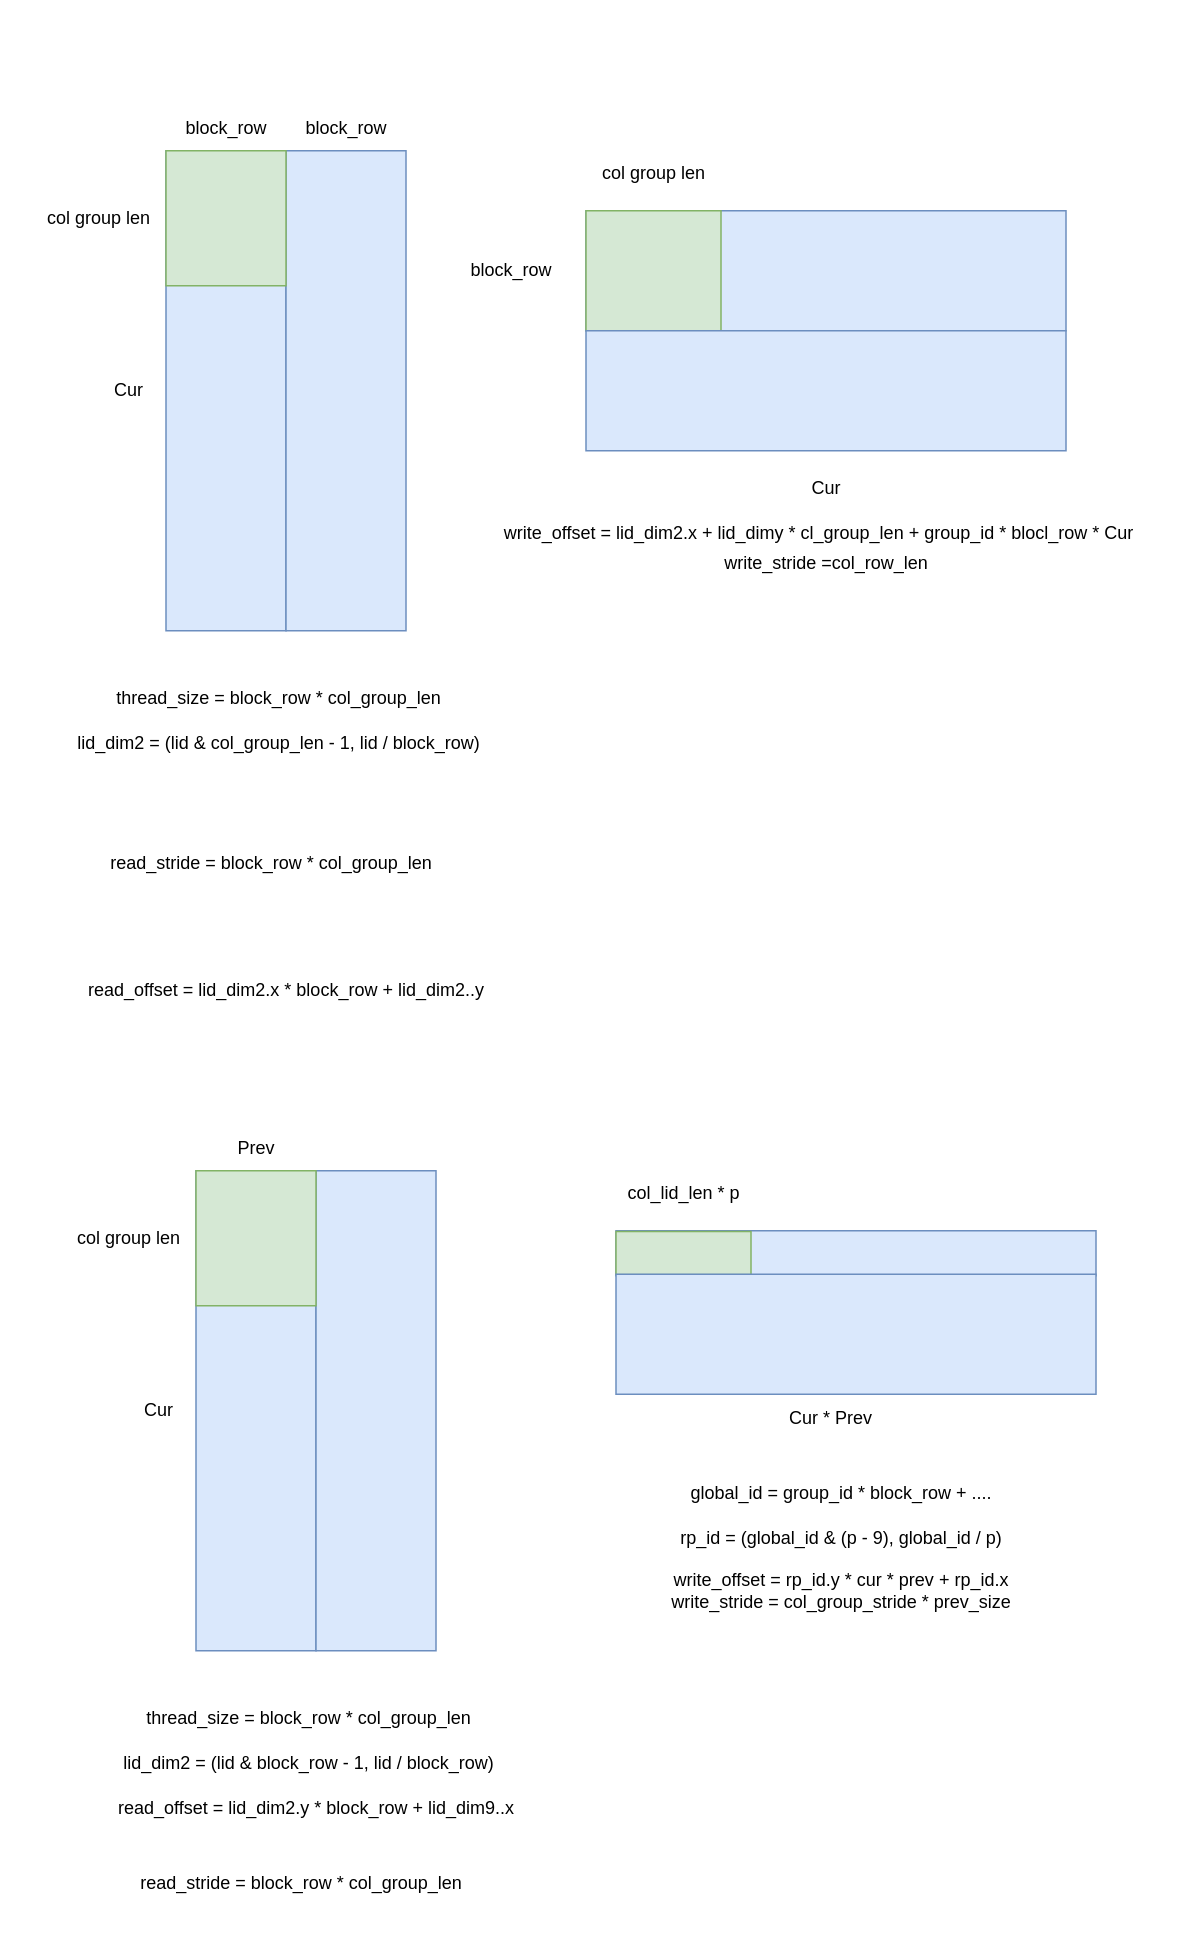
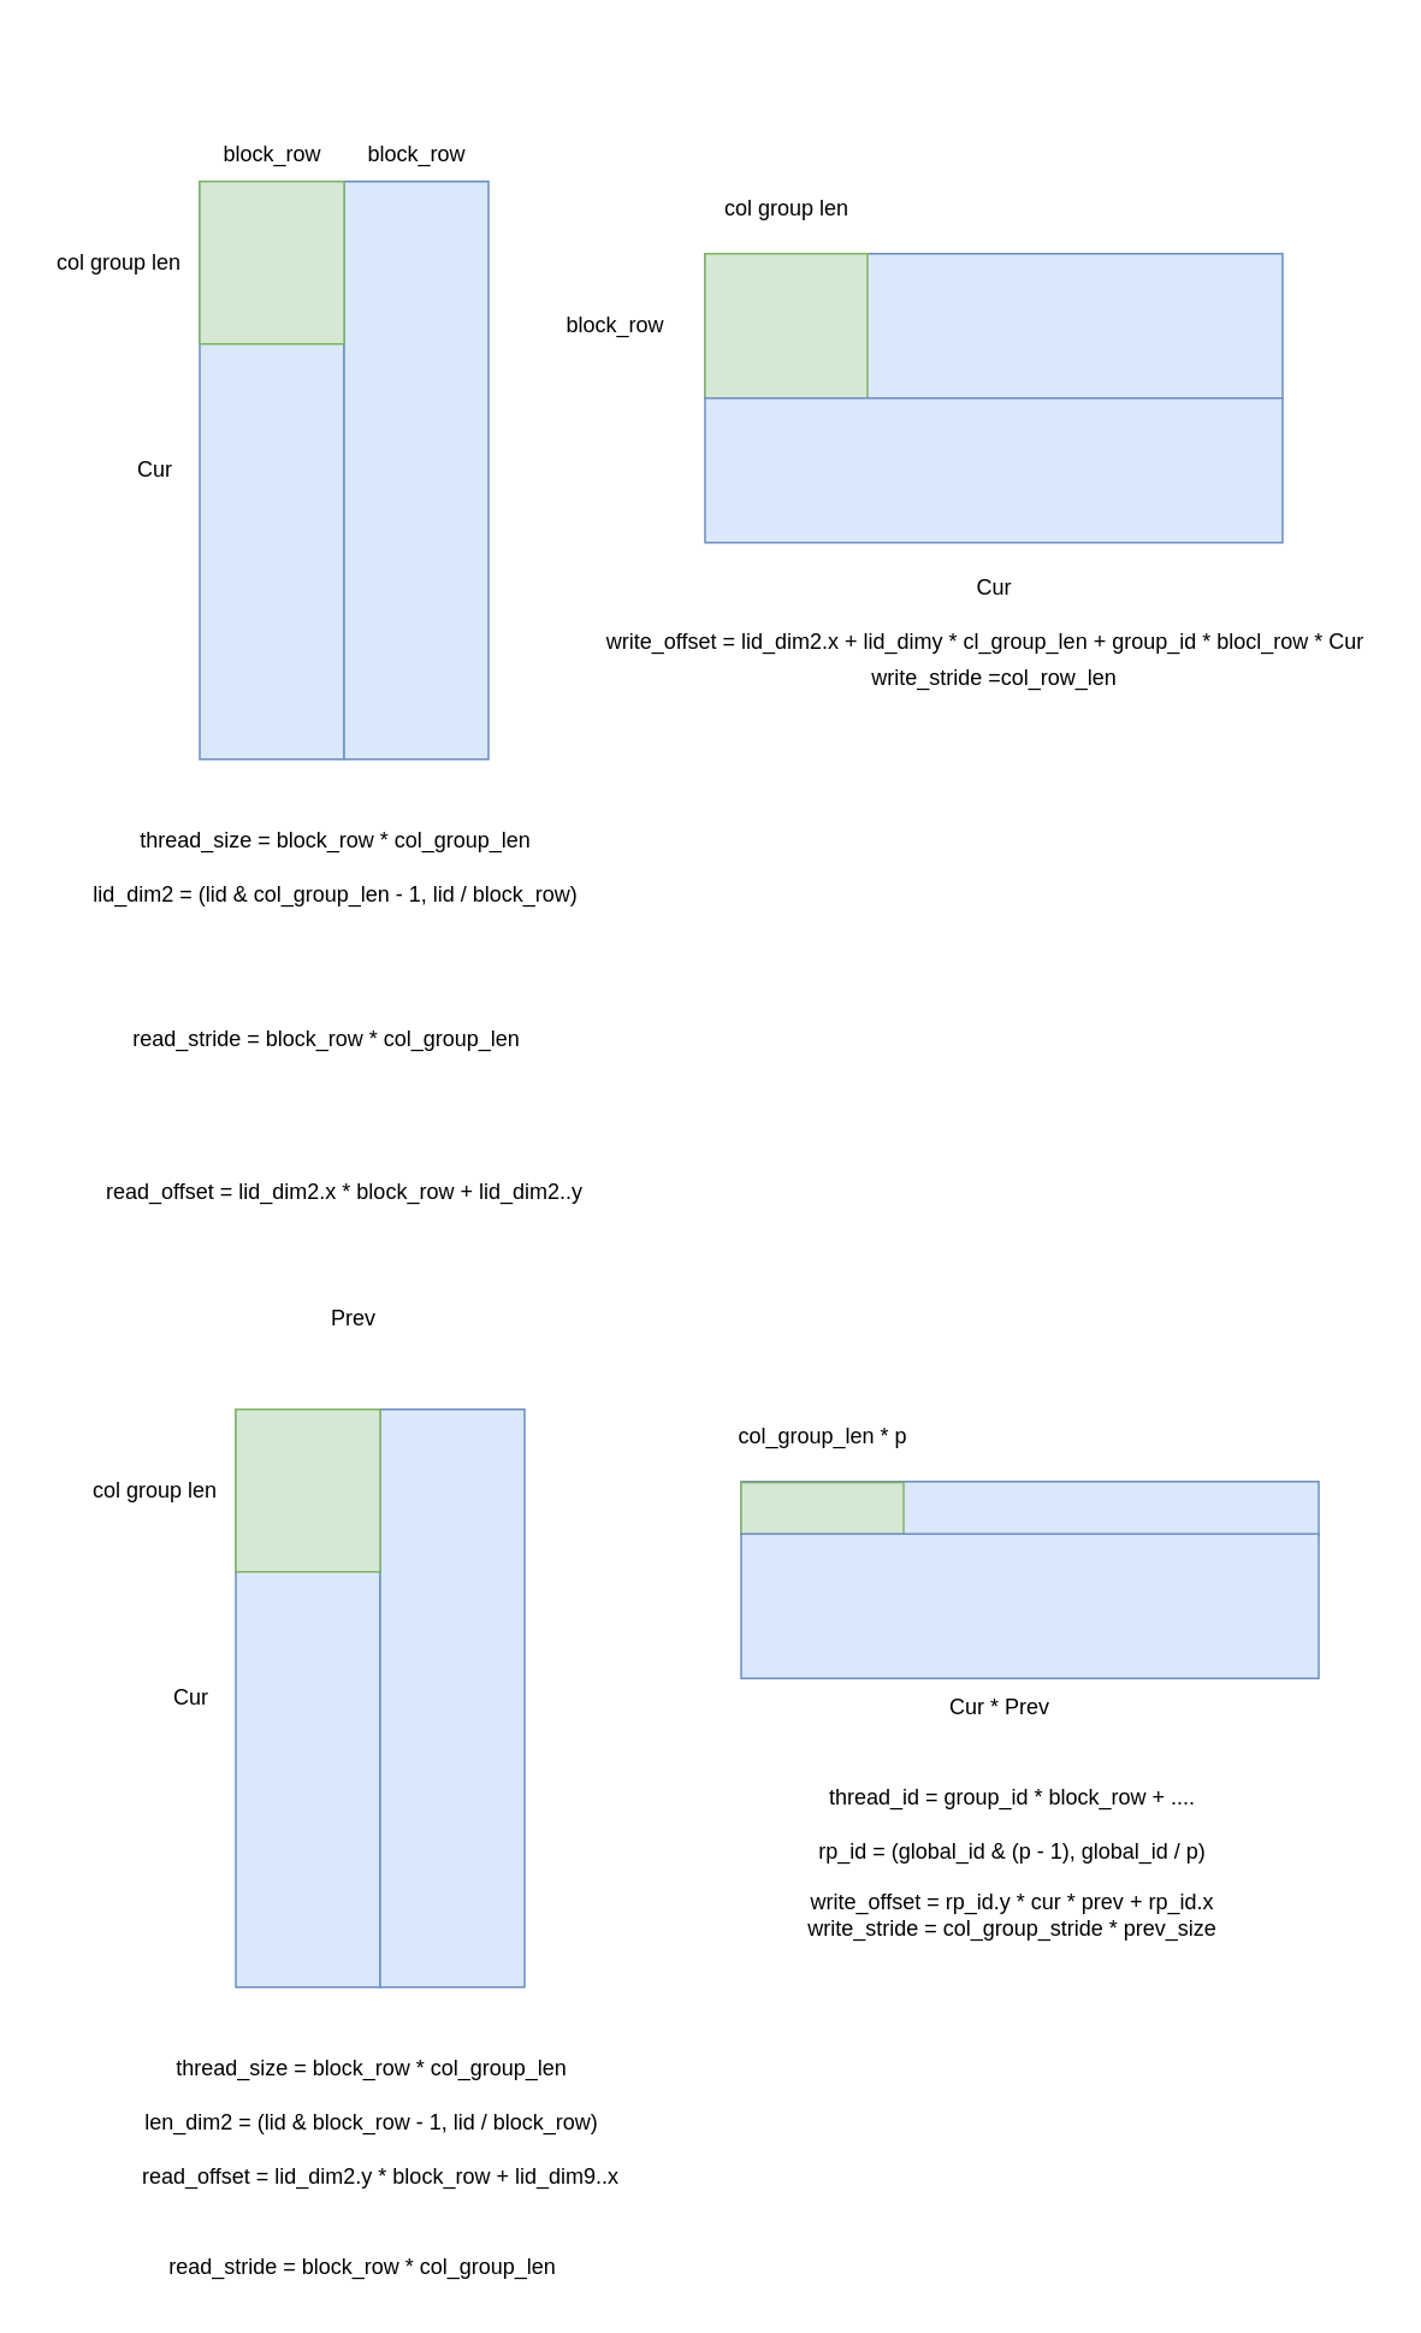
  <mxCell id="0" />
  <mxCell id="1" parent="0" />
  <mxCell id="2" value="" style="rounded=0;whiteSpace=wrap;html=1;fillColor=#dae8fc;strokeColor=#6c8ebf;rotation=90;" vertex="1" parent="1"><mxGeometry x="510" y="20" width="80" height="320" as="geometry" /></mxCell>
  <mxCell id="3" value="" style="rounded=0;whiteSpace=wrap;html=1;fillColor=#dae8fc;strokeColor=#6c8ebf;" vertex="1" parent="1"><mxGeometry x="110" y="100" width="80" height="320" as="geometry" /></mxCell>
  <mxCell id="4" value="block_row" style="text;html=1;align=center;verticalAlign=middle;resizable=0;points=[];autosize=1;strokeColor=none;fillColor=none;" vertex="1" parent="1"><mxGeometry x="110" y="70" width="80" height="30" as="geometry" /></mxCell>
  <mxCell id="5" value="Cur" style="text;html=1;align=center;verticalAlign=middle;resizable=0;points=[];autosize=1;strokeColor=none;fillColor=none;" vertex="1" parent="1"><mxGeometry x="65" y="245" width="40" height="30" as="geometry" /></mxCell>
  <mxCell id="6" value="" style="rounded=0;whiteSpace=wrap;html=1;fillColor=#dae8fc;strokeColor=#6c8ebf;" vertex="1" parent="1"><mxGeometry x="190" y="100" width="80" height="320" as="geometry" /></mxCell>
  <mxCell id="7" value="block_row" style="text;html=1;align=center;verticalAlign=middle;resizable=0;points=[];autosize=1;strokeColor=none;fillColor=none;" vertex="1" parent="1"><mxGeometry x="190" y="70" width="80" height="30" as="geometry" /></mxCell>
  <mxCell id="8" value="" style="rounded=0;whiteSpace=wrap;html=1;fillColor=#d5e8d4;strokeColor=#82b366;" vertex="1" parent="1"><mxGeometry x="110" y="100" width="80" height="90" as="geometry" /></mxCell>
  <mxCell id="9" value="col group len" style="text;html=1;align=center;verticalAlign=middle;resizable=0;points=[];autosize=1;strokeColor=none;fillColor=none;" vertex="1" parent="1"><mxGeometry x="20" y="130" width="90" height="30" as="geometry" /></mxCell>
  <mxCell id="10" value="Cur" style="text;html=1;align=center;verticalAlign=middle;resizable=0;points=[];autosize=1;strokeColor=none;fillColor=none;" vertex="1" parent="1"><mxGeometry x="530" y="310" width="40" height="30" as="geometry" /></mxCell>
  <mxCell id="11" value="" style="rounded=0;whiteSpace=wrap;html=1;fillColor=#d5e8d4;strokeColor=#82b366;direction=east;rotation=90;" vertex="1" parent="1"><mxGeometry x="395" y="135" width="80" height="90" as="geometry" /></mxCell>
  <mxCell id="12" value="" style="rounded=0;whiteSpace=wrap;html=1;fillColor=#dae8fc;strokeColor=#6c8ebf;rotation=90;" vertex="1" parent="1"><mxGeometry x="510" y="100" width="80" height="320" as="geometry" /></mxCell>
  <mxCell id="13" value="col group len" style="text;html=1;align=center;verticalAlign=middle;resizable=0;points=[];autosize=1;strokeColor=none;fillColor=none;" vertex="1" parent="1"><mxGeometry x="390" y="100" width="90" height="30" as="geometry" /></mxCell>
  <mxCell id="14" value="block_row" style="text;html=1;align=center;verticalAlign=middle;resizable=0;points=[];autosize=1;strokeColor=none;fillColor=none;" vertex="1" parent="1"><mxGeometry x="300" y="165" width="80" height="30" as="geometry" /></mxCell>
  <mxCell id="15" value="thread_size = block_row * col_group_len" style="text;html=1;align=center;verticalAlign=middle;resizable=0;points=[];autosize=1;strokeColor=none;fillColor=none;" vertex="1" parent="1"><mxGeometry x="65" y="450" width="240" height="30" as="geometry" /></mxCell>
  <mxCell id="16" value="lid_dim2 = (lid &amp;amp; col_group_len - 1, lid / block_row)" style="text;html=1;align=center;verticalAlign=middle;resizable=0;points=[];autosize=1;strokeColor=none;fillColor=none;" vertex="1" parent="1"><mxGeometry x="40" y="480" width="290" height="30" as="geometry" /></mxCell>
  <mxCell id="17" value="read_offset = lid_dim2.x * block_row + lid_dim2..y" style="text;html=1;align=center;verticalAlign=middle;resizable=0;points=[];autosize=1;strokeColor=none;fillColor=none;" vertex="1" parent="1"><mxGeometry x="45" y="645" width="290" height="30" as="geometry" /></mxCell>
  <mxCell id="18" value="read_stride = block_row * col_group_len" style="text;html=1;align=center;verticalAlign=middle;resizable=0;points=[];autosize=1;strokeColor=none;fillColor=none;" vertex="1" parent="1"><mxGeometry x="60" y="560" width="240" height="30" as="geometry" /></mxCell>
  <mxCell id="19" value="write_offset = lid_dim2.x + lid_dimy * cl_group_len + group_id * blocl_row * Cur" style="text;html=1;align=center;verticalAlign=middle;resizable=0;points=[];autosize=1;strokeColor=none;fillColor=none;" vertex="1" parent="1"><mxGeometry x="325" y="340" width="440" height="30" as="geometry" /></mxCell>
  <mxCell id="20" value="write_stride =col_row_len" style="text;html=1;align=center;verticalAlign=middle;resizable=0;points=[];autosize=1;strokeColor=none;fillColor=none;" vertex="1" parent="1"><mxGeometry x="465" y="360" width="170" height="30" as="geometry" /></mxCell>
  <mxCell id="21" value="" style="rounded=0;whiteSpace=wrap;html=1;fillColor=#dae8fc;strokeColor=#6c8ebf;rotation=90;" vertex="1" parent="1"><mxGeometry x="555" y="675" width="30" height="320" as="geometry" /></mxCell>
  <mxCell id="22" value="" style="rounded=0;whiteSpace=wrap;html=1;fillColor=#dae8fc;strokeColor=#6c8ebf;" vertex="1" parent="1"><mxGeometry x="130" y="780" width="80" height="320" as="geometry" /></mxCell>
- <mxCell id="23" value="Prev" style="text;html=1;align=center;verticalAlign=middle;resizable=0;points=[];autosize=1;strokeColor=none;fillColor=none;" vertex="1" parent="1"><mxGeometry x="145" y="750" width="50" height="30" as="geometry" /></mxCell>
+ <mxCell id="23" value="Prev" style="text;html=1;align=center;verticalAlign=middle;resizable=0;points=[];autosize=1;strokeColor=none;fillColor=none;" vertex="1" parent="1"><mxGeometry x="170" y="715" width="50" height="30" as="geometry" /></mxCell>
  <mxCell id="24" value="Cur" style="text;html=1;align=center;verticalAlign=middle;resizable=0;points=[];autosize=1;strokeColor=none;fillColor=none;" vertex="1" parent="1"><mxGeometry x="85" y="925" width="40" height="30" as="geometry" /></mxCell>
  <mxCell id="25" value="" style="rounded=0;whiteSpace=wrap;html=1;fillColor=#dae8fc;strokeColor=#6c8ebf;" vertex="1" parent="1"><mxGeometry x="210" y="780" width="80" height="320" as="geometry" /></mxCell>
  <mxCell id="26" value="" style="rounded=0;whiteSpace=wrap;html=1;fillColor=#d5e8d4;strokeColor=#82b366;" vertex="1" parent="1"><mxGeometry x="130" y="780" width="80" height="90" as="geometry" /></mxCell>
  <mxCell id="27" value="col group len" style="text;html=1;align=center;verticalAlign=middle;resizable=0;points=[];autosize=1;strokeColor=none;fillColor=none;" vertex="1" parent="1"><mxGeometry x="40" y="810" width="90" height="30" as="geometry" /></mxCell>
  <mxCell id="28" value="Cur * Prev" style="text;html=1;align=center;verticalAlign=middle;resizable=0;points=[];autosize=1;strokeColor=none;fillColor=none;" vertex="1" parent="1"><mxGeometry x="512.5" y="930" width="80" height="30" as="geometry" /></mxCell>
  <mxCell id="29" value="" style="rounded=0;whiteSpace=wrap;html=1;fillColor=#d5e8d4;strokeColor=#82b366;direction=east;rotation=90;" vertex="1" parent="1"><mxGeometry x="440.63" y="789.88" width="28.75" height="90" as="geometry" /></mxCell>
  <mxCell id="30" value="" style="rounded=0;whiteSpace=wrap;html=1;fillColor=#dae8fc;strokeColor=#6c8ebf;rotation=90;" vertex="1" parent="1"><mxGeometry x="530" y="729" width="80" height="320" as="geometry" /></mxCell>
- <mxCell id="31" value="col_lid_len * p" style="text;html=1;align=center;verticalAlign=middle;resizable=0;points=[];autosize=1;strokeColor=none;fillColor=none;" vertex="1" parent="1"><mxGeometry x="395" y="780" width="120" height="30" as="geometry" /></mxCell>
+ <mxCell id="31" value="col_group_len * p" style="text;html=1;align=center;verticalAlign=middle;resizable=0;points=[];autosize=1;strokeColor=none;fillColor=none;" vertex="1" parent="1"><mxGeometry x="395" y="780" width="120" height="30" as="geometry" /></mxCell>
  <mxCell id="32" value="thread_size = block_row * col_group_len" style="text;html=1;align=center;verticalAlign=middle;resizable=0;points=[];autosize=1;strokeColor=none;fillColor=none;" vertex="1" parent="1"><mxGeometry x="85" y="1130" width="240" height="30" as="geometry" /></mxCell>
- <mxCell id="33" value="lid_dim2 = (lid &amp;amp; block_row - 1, lid / block_row)" style="text;html=1;align=center;verticalAlign=middle;resizable=0;points=[];autosize=1;strokeColor=none;fillColor=none;" vertex="1" parent="1"><mxGeometry x="70" y="1160" width="270" height="30" as="geometry" /></mxCell>
+ <mxCell id="33" value="len_dim2 = (lid &amp;amp; block_row - 1, lid / block_row)" style="text;html=1;align=center;verticalAlign=middle;resizable=0;points=[];autosize=1;strokeColor=none;fillColor=none;" vertex="1" parent="1"><mxGeometry x="70" y="1160" width="270" height="30" as="geometry" /></mxCell>
  <mxCell id="34" value="read_offset = lid_dim2.y * block_row + lid_dim9..x" style="text;html=1;align=center;verticalAlign=middle;resizable=0;points=[];autosize=1;strokeColor=none;fillColor=none;" vertex="1" parent="1"><mxGeometry x="65" y="1190" width="290" height="30" as="geometry" /></mxCell>
  <mxCell id="35" value="read_stride = block_row * col_group_len" style="text;html=1;align=center;verticalAlign=middle;resizable=0;points=[];autosize=1;strokeColor=none;fillColor=none;" vertex="1" parent="1"><mxGeometry x="80" y="1240" width="240" height="30" as="geometry" /></mxCell>
- <mxCell id="36" value="rp_id = (global_id &amp;amp; (p - 9), global_id / p)" style="text;html=1;align=center;verticalAlign=middle;resizable=0;points=[];autosize=1;strokeColor=none;fillColor=none;" vertex="1" parent="1"><mxGeometry x="440" y="1010" width="240" height="30" as="geometry" /></mxCell>
+ <mxCell id="36" value="rp_id = (global_id &amp;amp; (p - 1), global_id / p)" style="text;html=1;align=center;verticalAlign=middle;resizable=0;points=[];autosize=1;strokeColor=none;fillColor=none;" vertex="1" parent="1"><mxGeometry x="440" y="1010" width="240" height="30" as="geometry" /></mxCell>
  <mxCell id="37" value="write_offset = rp_id.y * cur * prev + rp_id.x&lt;br&gt;write_stride = col_group_stride * prev_size" style="text;html=1;align=center;verticalAlign=middle;resizable=0;points=[];autosize=1;strokeColor=none;fillColor=none;" vertex="1" parent="1"><mxGeometry x="435" y="1040" width="250" height="40" as="geometry" /></mxCell>
- <mxCell id="38" value="global_id = group_id * block_row + ...." style="text;html=1;align=center;verticalAlign=middle;resizable=0;points=[];autosize=1;strokeColor=none;fillColor=none;" vertex="1" parent="1"><mxGeometry x="450" y="980" width="220" height="30" as="geometry" /></mxCell>
+ <mxCell id="38" value="thread_id = group_id * block_row + ...." style="text;html=1;align=center;verticalAlign=middle;resizable=0;points=[];autosize=1;strokeColor=none;fillColor=none;" vertex="1" parent="1"><mxGeometry x="450" y="980" width="220" height="30" as="geometry" /></mxCell>
